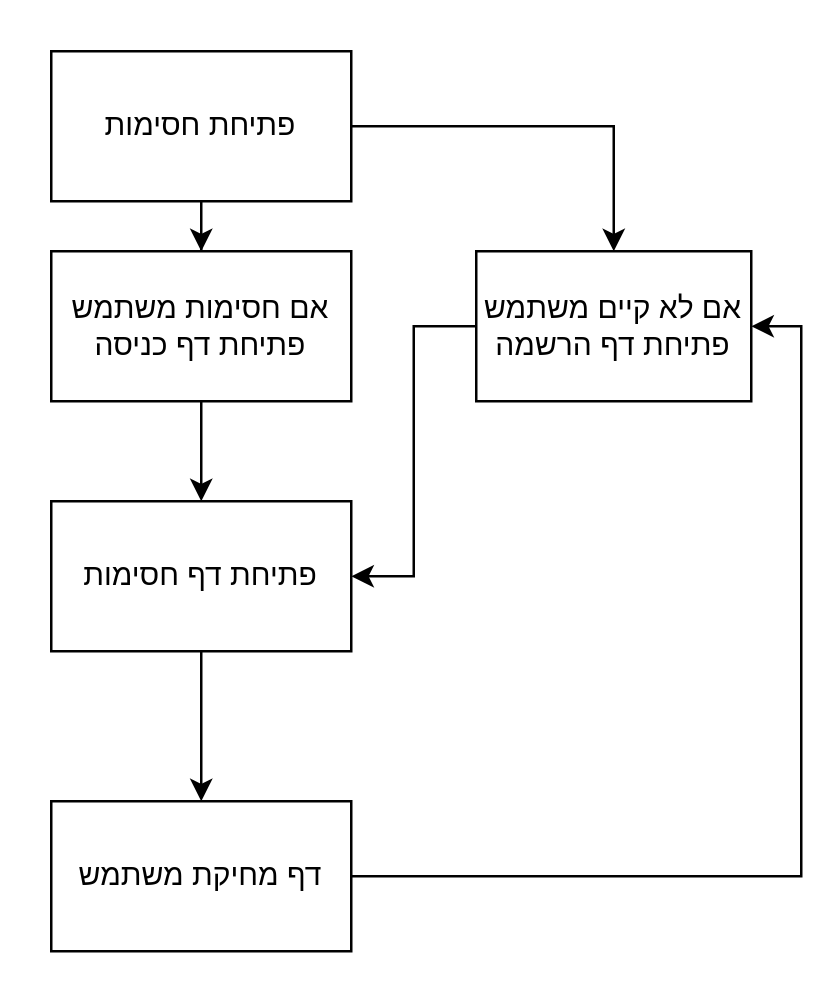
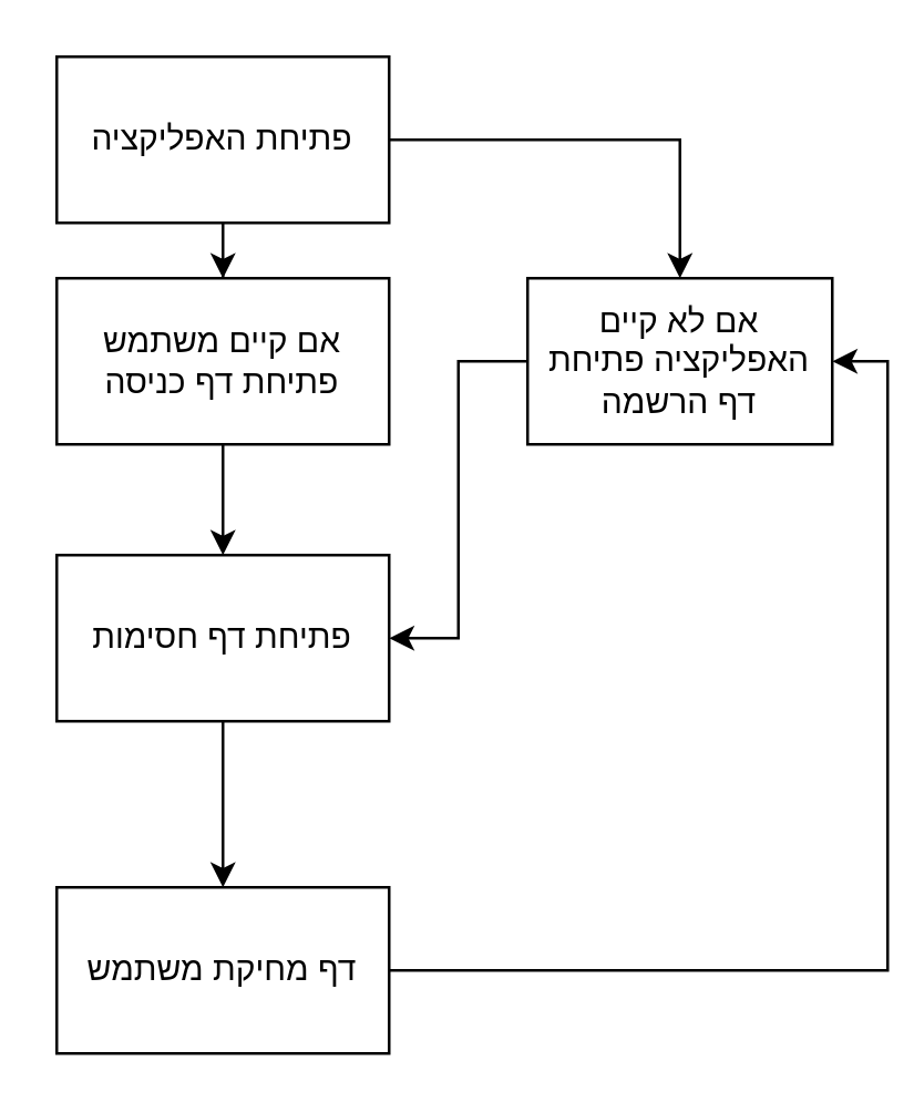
  <mxCell id="0" />
  <mxCell id="1" parent="0" />
  <mxCell id="2" value="" style="edgeStyle=orthogonalEdgeStyle;rounded=0;orthogonalLoop=1;jettySize=auto;html=1;entryX=0.5;entryY=0;entryDx=0;entryDy=0;" edge="1" parent="1" source="4" target="6"><mxGeometry relative="1" as="geometry"><mxPoint x="240" y="70" as="targetPoint" /></mxGeometry></mxCell>
  <mxCell id="3" value="" style="edgeStyle=orthogonalEdgeStyle;rounded=0;orthogonalLoop=1;jettySize=auto;html=1;" edge="1" parent="1" source="4" target="8"><mxGeometry relative="1" as="geometry" /></mxCell>
- <mxCell id="4" value="פתיחת חסימות" style="rounded=0;whiteSpace=wrap;html=1;" vertex="1" parent="1"><mxGeometry x="20" y="20" width="120" height="60" as="geometry" /></mxCell>
+ <mxCell id="4" value="פתיחת האפליקציה" style="rounded=0;whiteSpace=wrap;html=1;" vertex="1" parent="1"><mxGeometry x="20" y="20" width="120" height="60" as="geometry" /></mxCell>
  <mxCell id="5" style="edgeStyle=orthogonalEdgeStyle;rounded=0;orthogonalLoop=1;jettySize=auto;html=1;entryX=1;entryY=0.5;entryDx=0;entryDy=0;" edge="1" parent="1" source="6" target="10"><mxGeometry relative="1" as="geometry"><mxPoint x="150" y="140" as="targetPoint" /></mxGeometry></mxCell>
- <mxCell id="6" value="אם לא קיים משתמש פתיחת דף הרשמה" style="whiteSpace=wrap;html=1;rounded=0;" vertex="1" parent="1"><mxGeometry x="190" y="100" width="110" height="60" as="geometry" /></mxCell>
+ <mxCell id="6" value="אם לא קיים האפליקציה פתיחת דף הרשמה" style="whiteSpace=wrap;html=1;rounded=0;" vertex="1" parent="1"><mxGeometry x="190" y="100" width="110" height="60" as="geometry" /></mxCell>
  <mxCell id="7" value="" style="edgeStyle=orthogonalEdgeStyle;rounded=0;orthogonalLoop=1;jettySize=auto;html=1;" edge="1" parent="1" source="8" target="10"><mxGeometry relative="1" as="geometry" /></mxCell>
- <mxCell id="8" value="אם חסימות משתמש פתיחת דף כניסה" style="whiteSpace=wrap;html=1;rounded=0;" vertex="1" parent="1"><mxGeometry x="20" y="100" width="120" height="60" as="geometry" /></mxCell>
+ <mxCell id="8" value="אם קיים משתמש פתיחת דף כניסה" style="whiteSpace=wrap;html=1;rounded=0;" vertex="1" parent="1"><mxGeometry x="20" y="100" width="120" height="60" as="geometry" /></mxCell>
  <mxCell id="9" value="" style="edgeStyle=orthogonalEdgeStyle;rounded=0;orthogonalLoop=1;jettySize=auto;html=1;" edge="1" parent="1" source="10" target="12"><mxGeometry relative="1" as="geometry" /></mxCell>
  <mxCell id="10" value="פתיחת דף חסימות" style="whiteSpace=wrap;html=1;rounded=0;" vertex="1" parent="1"><mxGeometry x="20" y="200" width="120" height="60" as="geometry" /></mxCell>
  <mxCell id="11" style="edgeStyle=orthogonalEdgeStyle;rounded=0;orthogonalLoop=1;jettySize=auto;html=1;entryX=1;entryY=0.5;entryDx=0;entryDy=0;" edge="1" parent="1" source="12" target="6"><mxGeometry relative="1" as="geometry" /></mxCell>
  <mxCell id="12" value="דף מחיקת משתמש" style="whiteSpace=wrap;html=1;rounded=0;" vertex="1" parent="1"><mxGeometry x="20" y="320" width="120" height="60" as="geometry" /></mxCell>
